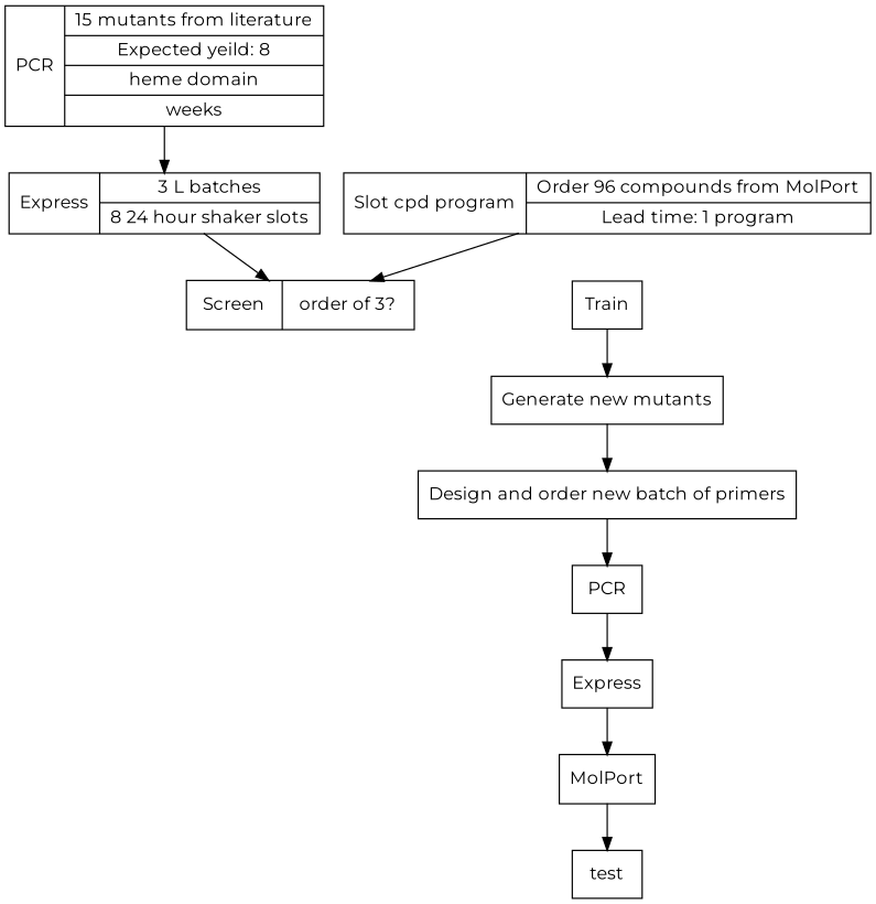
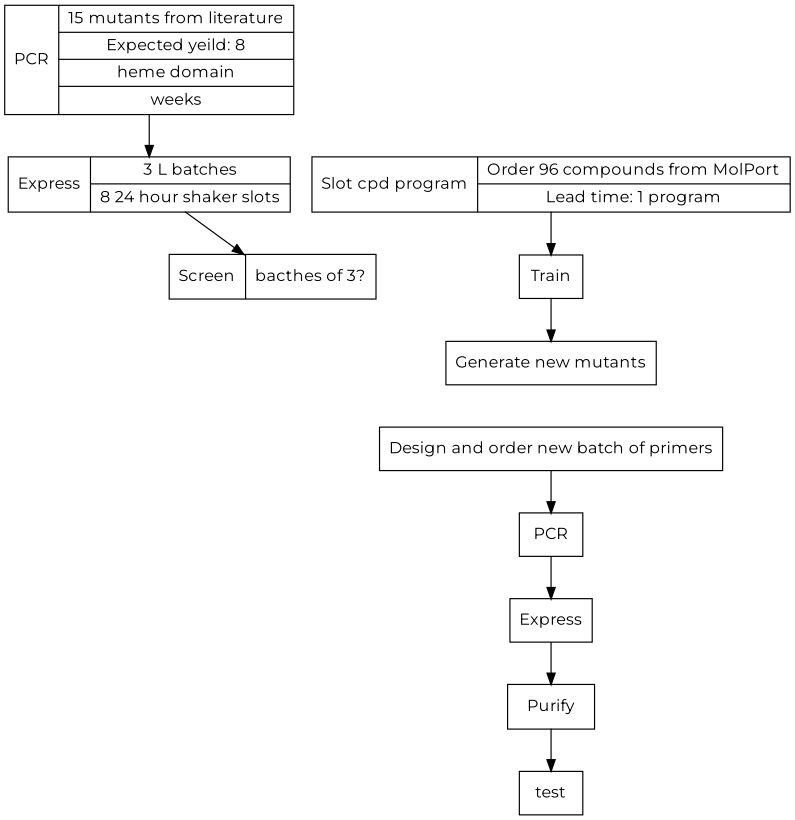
  digraph {
    fontname=Montserrat
    node [fontname=Montserrat shape=record]
    edge [fontname=Montserrat]
    n1 [label="PCR|{15 mutants from literature|Expected yeild: 8|heme domain|weeks}"]
    n2 [label="Express|{3 L batches|8 24 hour shaker slots}"]
-   n3 [label="Screen|order of 3?"]
+   n3 [label="Screen|bacthes of 3?"]
    n4 [label="Slot cpd program|{Order 96 compounds from MolPort|Lead time: 1 program}"]
    n5 [label=Train]
    n6 [label="Generate new mutants"]
    n7 [label="Design and order new batch of primers"]
    n8 [label=PCR]
    n9 [label=Express]
-   n10 [label=MolPort]
+   n10 [label=Purify]
    n11 [label=test]
    n1 -> n2
    n2 -> n3
-   n4 -> n3
+   n4 -> n5
    n5 -> n6
-   n6 -> n7
    n7 -> n8
    n8 -> n9
    n9 -> n10
    n10 -> n11
  }
